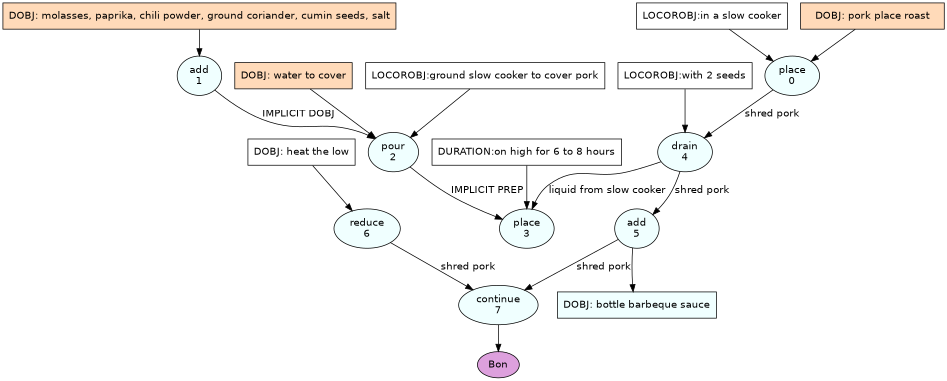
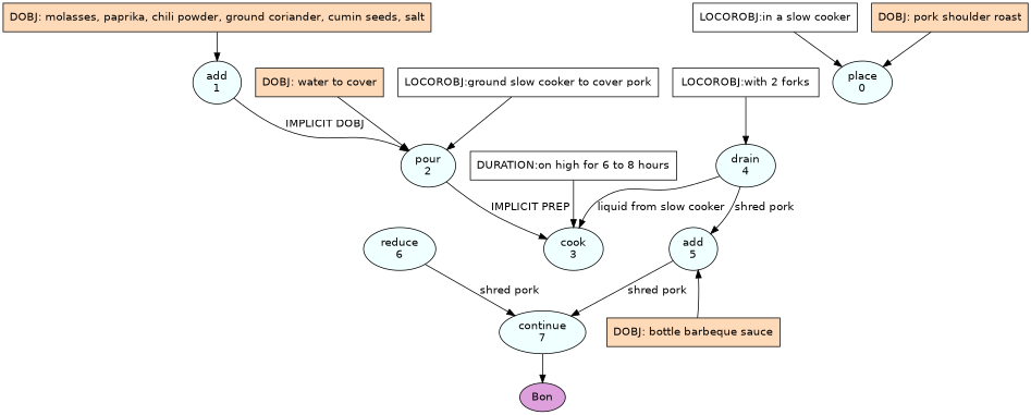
  digraph {
    fontname="DejaVu Sans"
    node [fillcolor=azure fontname="DejaVu Sans" shape=oval style=filled]
    edge [fontname="DejaVu Sans"]
    n1 [label="place\n0"]
    n2 [label="drain\n4"]
-   n3 [label="place\n3"]
+   n3 [label="cook\n3"]
    n4 [label="add\n5"]
    n5 [label="add\n1"]
    n6 [label="pour\n2"]
    n7 [label="continue\n7"]
    n8 [fillcolor=plum label=Bon]
    n9 [label="reduce\n6"]
-   n10 [fillcolor=white label="DOBJ: heat the low" shape=box]
    n11 [fillcolor=peachpuff label="DOBJ: molasses, paprika, chili powder, ground coriander, cumin seeds, salt" shape=box]
-   n12 [fillcolor=peachpuff label="DOBJ: pork place roast" shape=box]
+   n12 [fillcolor=peachpuff label="DOBJ: pork shoulder roast" shape=box]
    n13 [fillcolor=white label="LOCOROBJ:in a slow cooker" shape=box]
    n14 [fillcolor=peachpuff label="DOBJ: water to cover" shape=box]
    n15 [fillcolor=white label="LOCOROBJ:ground slow cooker to cover pork" shape=box]
    n16 [fillcolor=white label="DURATION:on high for 6 to 8 hours" shape=box]
-   n17 [fillcolor=white label="LOCOROBJ:with 2 seeds" shape=box]
-   n18 [label="DOBJ: bottle barbeque sauce" shape=box]
-   n1 -> n2 [label="shred pork"]
+   n17 [fillcolor=white label="LOCOROBJ:with 2 forks" shape=box]
+   n18 [fillcolor=peachpuff label="DOBJ: bottle barbeque sauce" shape=box]
    n2 -> n3 [label="liquid from slow cooker"]
    n2 -> n4 [label="shred pork"]
    n4 -> n7 [label="shred pork"]
    n5 -> n6 [label="IMPLICIT DOBJ"]
    n6 -> n3 [label="IMPLICIT PREP"]
    n7 -> n8
    n9 -> n7 [label="shred pork"]
-   n10 -> n9
    n11 -> n5
    n12 -> n1
    n13 -> n1
    n14 -> n6
    n15 -> n6
    n16 -> n3
    n17 -> n2
-   n4 -> n18
+   n18 -> n4
  }
